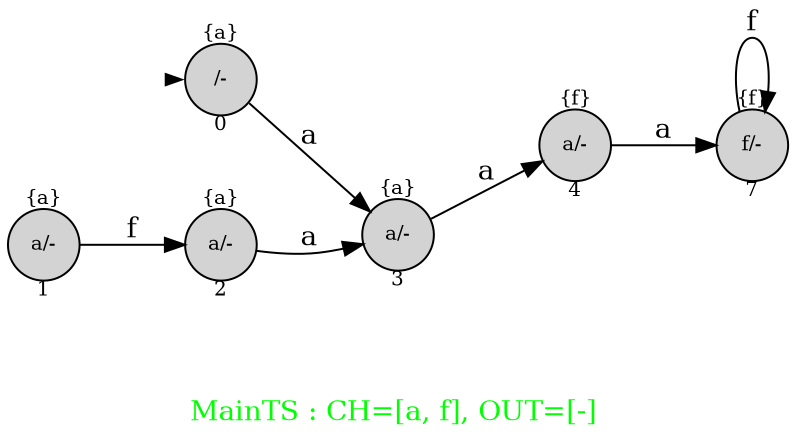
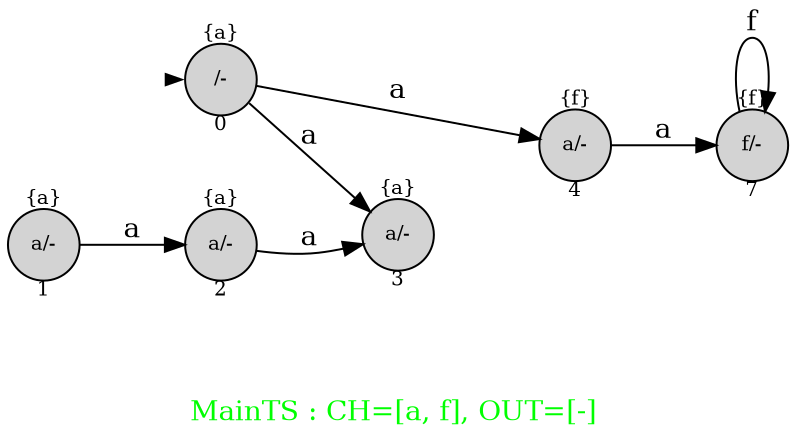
  digraph {
    fontcolor=green
    fontsize=14
    label="\nMainTS : CH=[a, f], OUT=[-] "
    nodesep=0.5
    rankdir=LR
    ranksep=0.6
    node [fixedsize=true fontsize=10 shape=circle style=filled]
    init [shape=point style=invis]
    n2 [label="{a}\n\n/-\n\n0"]
    n3 [label="{a}\n\na/-\n\n3"]
    n4 [label="{f}\n\na/-\n\n4"]
    n5 [label="{f}\n\nf/-\n\n7"]
    n6 [label="{a}\n\na/-\n\n2"]
    n7 [label="{a}\n\na/-\n\n1"]
    init -> n2 [penwidth=0]
    n2 -> n3 [label=a]
-   n3 -> n4 [label=a]
+   n2 -> n4 [label=a]
    n4 -> n5 [label=a]
    n5 -> n5 [label=f]
    n6 -> n3 [label=a]
-   n7 -> n6 [label=f]
+   n7 -> n6 [label=a]
  }
